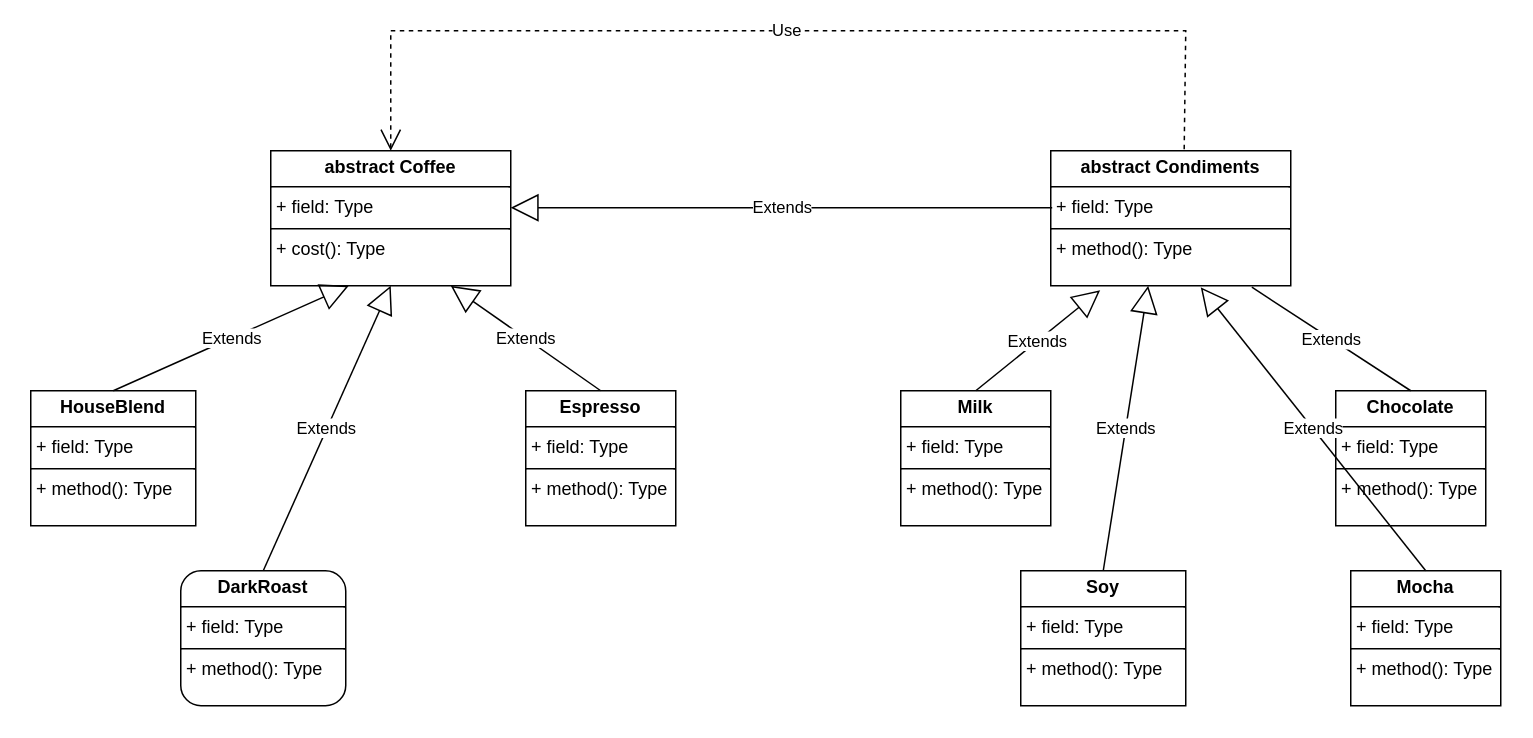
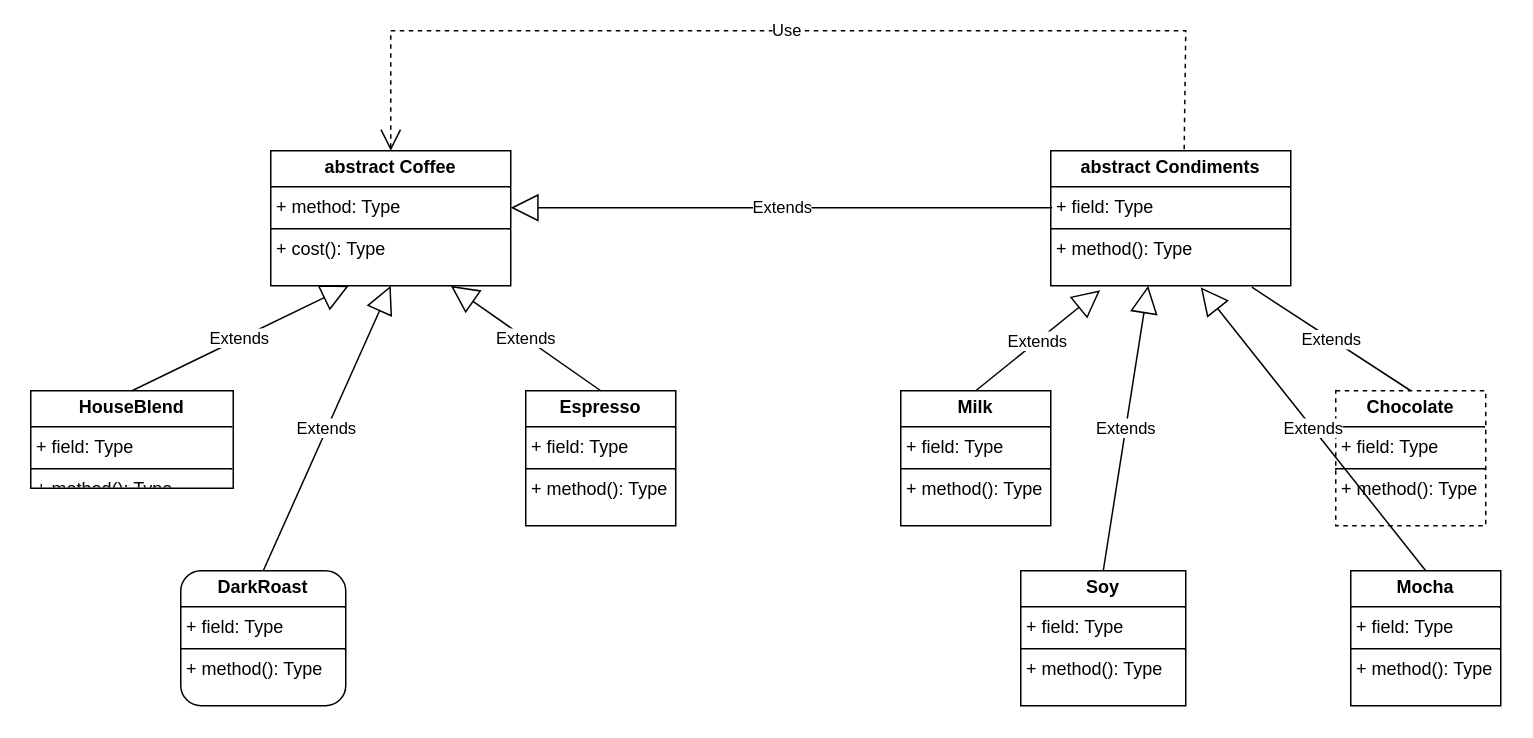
  <mxCell id="0" />
  <mxCell id="1" parent="0" />
- <mxCell id="2" value="&lt;p style=&quot;margin:0px;margin-top:4px;text-align:center;&quot;&gt;&lt;b&gt;abstract Coffee&lt;/b&gt;&lt;/p&gt;&lt;hr size=&quot;1&quot; style=&quot;border-style:solid;&quot;&gt;&lt;p style=&quot;margin:0px;margin-left:4px;&quot;&gt;+ field: Type&lt;/p&gt;&lt;hr size=&quot;1&quot; style=&quot;border-style:solid;&quot;&gt;&lt;p style=&quot;margin:0px;margin-left:4px;&quot;&gt;+ cost(): Type&lt;/p&gt;" style="verticalAlign=top;align=left;overflow=fill;html=1;whiteSpace=wrap;" vertex="1" parent="1"><mxGeometry x="180" y="100" width="160" height="90" as="geometry" /></mxCell>
- <mxCell id="3" value="&lt;p style=&quot;margin:0px;margin-top:4px;text-align:center;&quot;&gt;&lt;b&gt;HouseBlend&lt;/b&gt;&lt;/p&gt;&lt;hr size=&quot;1&quot; style=&quot;border-style:solid;&quot;&gt;&lt;p style=&quot;margin:0px;margin-left:4px;&quot;&gt;+ field: Type&lt;/p&gt;&lt;hr size=&quot;1&quot; style=&quot;border-style:solid;&quot;&gt;&lt;p style=&quot;margin:0px;margin-left:4px;&quot;&gt;+ method(): Type&lt;/p&gt;" style="verticalAlign=top;align=left;overflow=fill;html=1;whiteSpace=wrap;" vertex="1" parent="1"><mxGeometry x="20" y="260" width="110" height="90" as="geometry" /></mxCell>
+ <mxCell id="2" value="&lt;p style=&quot;margin:0px;margin-top:4px;text-align:center;&quot;&gt;&lt;b&gt;abstract Coffee&lt;/b&gt;&lt;/p&gt;&lt;hr size=&quot;1&quot; style=&quot;border-style:solid;&quot;&gt;&lt;p style=&quot;margin:0px;margin-left:4px;&quot;&gt;+ method: Type&lt;/p&gt;&lt;hr size=&quot;1&quot; style=&quot;border-style:solid;&quot;&gt;&lt;p style=&quot;margin:0px;margin-left:4px;&quot;&gt;+ cost(): Type&lt;/p&gt;" style="verticalAlign=top;align=left;overflow=fill;html=1;whiteSpace=wrap;" vertex="1" parent="1"><mxGeometry x="180" y="100" width="160" height="90" as="geometry" /></mxCell>
+ <mxCell id="3" value="&lt;p style=&quot;margin:0px;margin-top:4px;text-align:center;&quot;&gt;&lt;b&gt;HouseBlend&lt;/b&gt;&lt;/p&gt;&lt;hr size=&quot;1&quot; style=&quot;border-style:solid;&quot;&gt;&lt;p style=&quot;margin:0px;margin-left:4px;&quot;&gt;+ field: Type&lt;/p&gt;&lt;hr size=&quot;1&quot; style=&quot;border-style:solid;&quot;&gt;&lt;p style=&quot;margin:0px;margin-left:4px;&quot;&gt;+ method(): Type&lt;/p&gt;" style="verticalAlign=top;align=left;overflow=fill;html=1;whiteSpace=wrap;" vertex="1" parent="1"><mxGeometry x="20" y="260" width="135" height="65" as="geometry" /></mxCell>
  <mxCell id="4" value="Extends" style="endArrow=block;endSize=16;endFill=0;html=1;rounded=0;exitX=0.5;exitY=0;exitDx=0;exitDy=0;entryX=0.325;entryY=1;entryDx=0;entryDy=0;entryPerimeter=0;" edge="1" parent="1" source="3" target="2"><mxGeometry width="160" relative="1" as="geometry"><mxPoint x="280" y="300" as="sourcePoint" /><mxPoint x="440" y="300" as="targetPoint" /></mxGeometry></mxCell>
  <mxCell id="5" value="&lt;p style=&quot;margin:0px;margin-top:4px;text-align:center;&quot;&gt;&lt;b&gt;DarkRoast&lt;/b&gt;&lt;/p&gt;&lt;hr size=&quot;1&quot; style=&quot;border-style:solid;&quot;&gt;&lt;p style=&quot;margin:0px;margin-left:4px;&quot;&gt;+ field: Type&lt;/p&gt;&lt;hr size=&quot;1&quot; style=&quot;border-style:solid;&quot;&gt;&lt;p style=&quot;margin:0px;margin-left:4px;&quot;&gt;+ method(): Type&lt;/p&gt;" style="verticalAlign=top;align=left;overflow=fill;html=1;whiteSpace=wrap;rounded=1;" vertex="1" parent="1"><mxGeometry x="120" y="380" width="110" height="90" as="geometry" /></mxCell>
  <mxCell id="6" value="&lt;p style=&quot;margin:0px;margin-top:4px;text-align:center;&quot;&gt;&lt;b&gt;Espresso&lt;/b&gt;&lt;/p&gt;&lt;hr size=&quot;1&quot; style=&quot;border-style:solid;&quot;&gt;&lt;p style=&quot;margin:0px;margin-left:4px;&quot;&gt;+ field: Type&lt;/p&gt;&lt;hr size=&quot;1&quot; style=&quot;border-style:solid;&quot;&gt;&lt;p style=&quot;margin:0px;margin-left:4px;&quot;&gt;+ method(): Type&lt;/p&gt;" style="verticalAlign=top;align=left;overflow=fill;html=1;whiteSpace=wrap;" vertex="1" parent="1"><mxGeometry x="350" y="260" width="100" height="90" as="geometry" /></mxCell>
  <mxCell id="7" value="Extends" style="endArrow=block;endSize=16;endFill=0;html=1;rounded=0;entryX=0.75;entryY=1;entryDx=0;entryDy=0;exitX=0.5;exitY=0;exitDx=0;exitDy=0;" edge="1" parent="1" source="6" target="2"><mxGeometry width="160" relative="1" as="geometry"><mxPoint x="570" y="360" as="sourcePoint" /><mxPoint x="730" y="360" as="targetPoint" /></mxGeometry></mxCell>
  <mxCell id="8" value="Extends" style="endArrow=block;endSize=16;endFill=0;html=1;rounded=0;entryX=0.5;entryY=1;entryDx=0;entryDy=0;exitX=0.5;exitY=0;exitDx=0;exitDy=0;" edge="1" parent="1" source="5" target="2"><mxGeometry width="160" relative="1" as="geometry"><mxPoint x="50" y="580" as="sourcePoint" /><mxPoint x="210" y="580" as="targetPoint" /></mxGeometry></mxCell>
  <mxCell id="9" value="&lt;p style=&quot;margin:0px;margin-top:4px;text-align:center;&quot;&gt;&lt;b&gt;abstract Condiments&lt;/b&gt;&lt;/p&gt;&lt;hr size=&quot;1&quot; style=&quot;border-style:solid;&quot;&gt;&lt;p style=&quot;margin:0px;margin-left:4px;&quot;&gt;+ field: Type&lt;/p&gt;&lt;hr size=&quot;1&quot; style=&quot;border-style:solid;&quot;&gt;&lt;p style=&quot;margin:0px;margin-left:4px;&quot;&gt;+ method(): Type&lt;/p&gt;" style="verticalAlign=top;align=left;overflow=fill;html=1;whiteSpace=wrap;" vertex="1" parent="1"><mxGeometry x="700" y="100" width="160" height="90" as="geometry" /></mxCell>
  <mxCell id="10" value="Extends" style="endArrow=block;endSize=16;endFill=0;html=1;rounded=0;entryX=1;entryY=0.422;entryDx=0;entryDy=0;entryPerimeter=0;exitX=0.006;exitY=0.422;exitDx=0;exitDy=0;exitPerimeter=0;" edge="1" parent="1" source="9" target="2"><mxGeometry width="160" relative="1" as="geometry"><mxPoint x="580" y="240" as="sourcePoint" /><mxPoint x="740" y="240" as="targetPoint" /></mxGeometry></mxCell>
  <mxCell id="11" value="&lt;p style=&quot;margin:0px;margin-top:4px;text-align:center;&quot;&gt;&lt;b&gt;Milk&lt;/b&gt;&lt;/p&gt;&lt;hr size=&quot;1&quot; style=&quot;border-style:solid;&quot;&gt;&lt;p style=&quot;margin:0px;margin-left:4px;&quot;&gt;+ field: Type&lt;/p&gt;&lt;hr size=&quot;1&quot; style=&quot;border-style:solid;&quot;&gt;&lt;p style=&quot;margin:0px;margin-left:4px;&quot;&gt;+ method(): Type&lt;/p&gt;" style="verticalAlign=top;align=left;overflow=fill;html=1;whiteSpace=wrap;" vertex="1" parent="1"><mxGeometry x="600" y="260" width="100" height="90" as="geometry" /></mxCell>
  <mxCell id="12" value="&lt;p style=&quot;margin:0px;margin-top:4px;text-align:center;&quot;&gt;&lt;b&gt;Mocha&lt;/b&gt;&lt;/p&gt;&lt;hr size=&quot;1&quot; style=&quot;border-style:solid;&quot;&gt;&lt;p style=&quot;margin:0px;margin-left:4px;&quot;&gt;+ field: Type&lt;/p&gt;&lt;hr size=&quot;1&quot; style=&quot;border-style:solid;&quot;&gt;&lt;p style=&quot;margin:0px;margin-left:4px;&quot;&gt;+ method(): Type&lt;/p&gt;" style="verticalAlign=top;align=left;overflow=fill;html=1;whiteSpace=wrap;" vertex="1" parent="1"><mxGeometry x="900" y="380" width="100" height="90" as="geometry" /></mxCell>
  <mxCell id="13" value="&lt;p style=&quot;margin:0px;margin-top:4px;text-align:center;&quot;&gt;&lt;b&gt;Soy&lt;/b&gt;&lt;/p&gt;&lt;hr size=&quot;1&quot; style=&quot;border-style:solid;&quot;&gt;&lt;p style=&quot;margin:0px;margin-left:4px;&quot;&gt;+ field: Type&lt;/p&gt;&lt;hr size=&quot;1&quot; style=&quot;border-style:solid;&quot;&gt;&lt;p style=&quot;margin:0px;margin-left:4px;&quot;&gt;+ method(): Type&lt;/p&gt;" style="verticalAlign=top;align=left;overflow=fill;html=1;whiteSpace=wrap;" vertex="1" parent="1"><mxGeometry x="680" y="380" width="110" height="90" as="geometry" /></mxCell>
- <mxCell id="14" value="&lt;p style=&quot;margin:0px;margin-top:4px;text-align:center;&quot;&gt;&lt;b&gt;Chocolate&lt;/b&gt;&lt;/p&gt;&lt;hr size=&quot;1&quot; style=&quot;border-style:solid;&quot;&gt;&lt;p style=&quot;margin:0px;margin-left:4px;&quot;&gt;+ field: Type&lt;/p&gt;&lt;hr size=&quot;1&quot; style=&quot;border-style:solid;&quot;&gt;&lt;p style=&quot;margin:0px;margin-left:4px;&quot;&gt;+ method(): Type&lt;/p&gt;" style="verticalAlign=top;align=left;overflow=fill;html=1;whiteSpace=wrap;" vertex="1" parent="1"><mxGeometry x="890" y="260" width="100" height="90" as="geometry" /></mxCell>
+ <mxCell id="14" value="&lt;p style=&quot;margin:0px;margin-top:4px;text-align:center;&quot;&gt;&lt;b&gt;Chocolate&lt;/b&gt;&lt;/p&gt;&lt;hr size=&quot;1&quot; style=&quot;border-style:solid;&quot;&gt;&lt;p style=&quot;margin:0px;margin-left:4px;&quot;&gt;+ field: Type&lt;/p&gt;&lt;hr size=&quot;1&quot; style=&quot;border-style:solid;&quot;&gt;&lt;p style=&quot;margin:0px;margin-left:4px;&quot;&gt;+ method(): Type&lt;/p&gt;" style="verticalAlign=top;align=left;overflow=fill;html=1;whiteSpace=wrap;dashed=1;" vertex="1" parent="1"><mxGeometry x="890" y="260" width="100" height="90" as="geometry" /></mxCell>
  <mxCell id="15" value="Extends" style="endArrow=block;endSize=16;endFill=0;html=1;rounded=0;entryX=0.206;entryY=1.033;entryDx=0;entryDy=0;entryPerimeter=0;exitX=0.5;exitY=0;exitDx=0;exitDy=0;" edge="1" parent="1" source="11" target="9"><mxGeometry width="160" relative="1" as="geometry"><mxPoint x="590" y="540" as="sourcePoint" /><mxPoint x="750" y="540" as="targetPoint" /></mxGeometry></mxCell>
  <mxCell id="16" value="Extends" style="endArrow=block;endSize=16;endFill=0;html=1;rounded=0;exitX=0.5;exitY=0;exitDx=0;exitDy=0;entryX=0.406;entryY=1;entryDx=0;entryDy=0;entryPerimeter=0;" edge="1" parent="1" source="13" target="9"><mxGeometry width="160" relative="1" as="geometry"><mxPoint x="740" y="320" as="sourcePoint" /><mxPoint x="900" y="320" as="targetPoint" /></mxGeometry></mxCell>
  <mxCell id="17" value="Extends" style="endArrow=block;endSize=16;endFill=0;html=1;rounded=0;exitX=0.5;exitY=0;exitDx=0;exitDy=0;entryX=0.625;entryY=1.011;entryDx=0;entryDy=0;entryPerimeter=0;" edge="1" parent="1" source="12" target="9"><mxGeometry width="160" relative="1" as="geometry"><mxPoint x="910" y="520" as="sourcePoint" /><mxPoint x="1070" y="520" as="targetPoint" /></mxGeometry></mxCell>
  <mxCell id="18" value="Extends" style="endArrow=none;endSize=16;endFill=0;html=1;rounded=0;entryX=0.838;entryY=1.011;entryDx=0;entryDy=0;entryPerimeter=0;exitX=0.5;exitY=0;exitDx=0;exitDy=0;" edge="1" parent="1" source="14" target="9"><mxGeometry width="160" relative="1" as="geometry"><mxPoint x="990" y="430" as="sourcePoint" /><mxPoint x="1150" y="430" as="targetPoint" /></mxGeometry></mxCell>
  <mxCell id="19" value="Use" style="endArrow=open;endSize=12;dashed=1;html=1;rounded=0;entryX=0.5;entryY=0;entryDx=0;entryDy=0;exitX=0.556;exitY=-0.011;exitDx=0;exitDy=0;exitPerimeter=0;" edge="1" parent="1" source="9" target="2"><mxGeometry width="160" relative="1" as="geometry"><mxPoint x="510" y="60" as="sourcePoint" /><mxPoint x="670" y="60" as="targetPoint" /><Array as="points"><mxPoint x="790" y="20" /><mxPoint x="260" y="20" /></Array></mxGeometry></mxCell>
